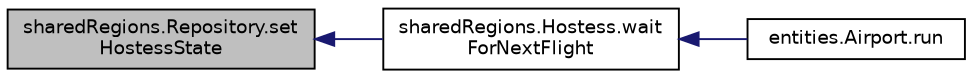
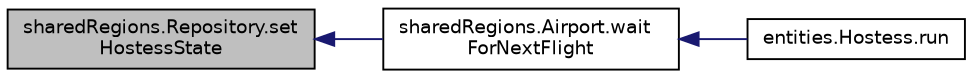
  digraph {
    rankdir=LR
    node [color=black fillcolor=white fontname=Helvetica fontsize=10 shape=record style=filled]
    edge [color=midnightblue dir=back fontname=Helvetica fontsize=10 labelfontname=Helvetica labelfontsize=10 style=solid]
    n1 [fillcolor=grey75 fontcolor=black height=0.2 label="sharedRegions.Repository.set\lHostessState" width=0.4]
-   n2 [height=0.2 label="sharedRegions.Hostess.wait\lForNextFlight" width=0.4]
-   n3 [height=0.2 label="entities.Airport.run" width=0.4]
+   n2 [height=0.2 label="sharedRegions.Airport.wait\lForNextFlight" width=0.4]
+   n3 [height=0.2 label="entities.Hostess.run" width=0.4]
    n1 -> n2
    n2 -> n3
  }
